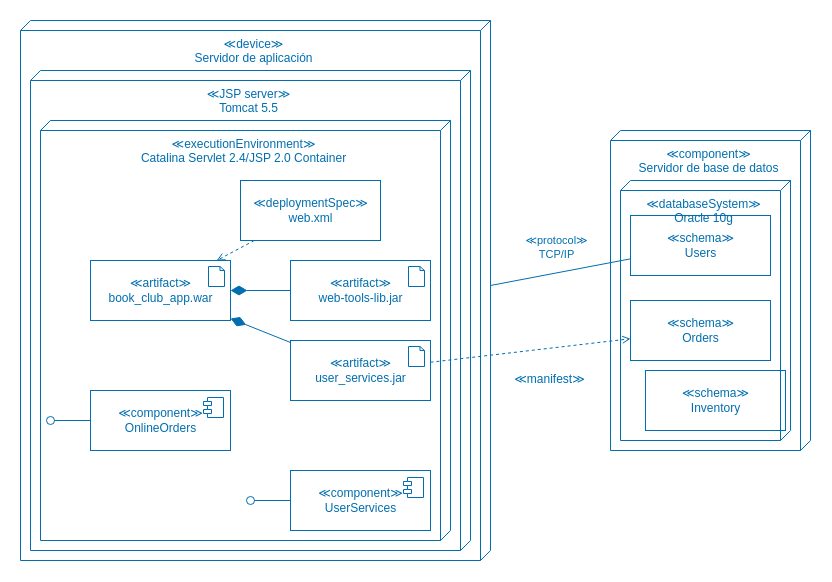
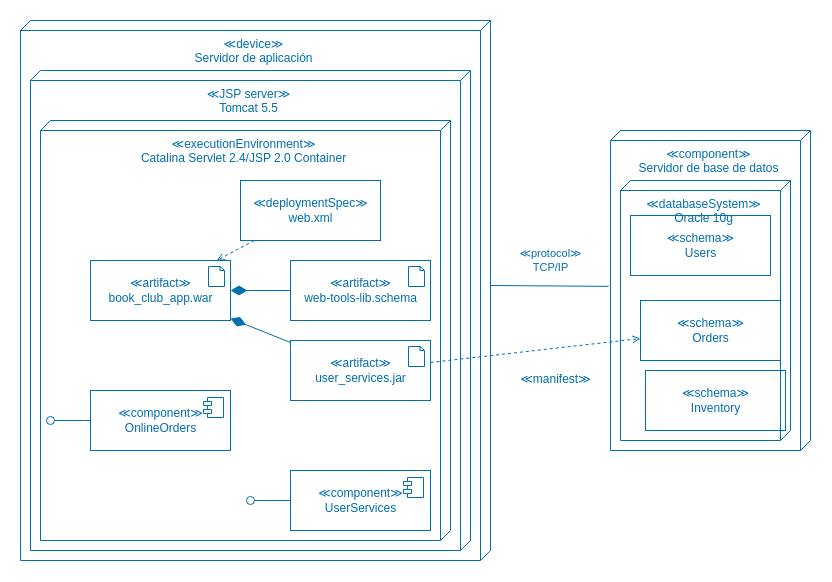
  <mxCell id="0" />
  <mxCell id="1" parent="0" />
  <mxCell id="2" value="≪component≫&lt;br&gt;Servidor de base de datos" style="verticalAlign=top;align=center;shape=cube;size=10;direction=south;fontStyle=0;html=1;boundedLbl=1;spacingLeft=5;fillColor=none;fontColor=#006EAF;strokeColor=#006EAF;" parent="1" vertex="1"><mxGeometry x="610" y="130" width="200" height="320" as="geometry" /></mxCell>
  <mxCell id="3" value="≪databaseSystem≫&lt;br&gt;Oracle 10g" style="verticalAlign=top;align=center;shape=cube;size=10;direction=south;fontStyle=0;html=1;boundedLbl=1;spacingLeft=5;fillColor=none;fontColor=#006EAF;strokeColor=#006EAF;" parent="1" vertex="1"><mxGeometry x="620" y="180" width="170" height="260" as="geometry" /></mxCell>
- <mxCell id="4" value="≪protocol≫&lt;br&gt;TCP/IP" style="edgeStyle=none;html=1;exitX=0;exitY=0;exitDx=265;exitDy=0;exitPerimeter=0;fillColor=#1ba1e2;strokeColor=#006EAF;endArrow=none;endFill=0;fontColor=#006EAF;labelBackgroundColor=none;" parent="1" source="5" target="7" edge="1"><mxGeometry x="0.012" y="25" relative="1" as="geometry"><mxPoint as="offset" /></mxGeometry></mxCell>
+ <mxCell id="4" value="≪protocol≫&lt;br&gt;TCP/IP" style="edgeStyle=none;html=1;exitX=0;exitY=0;exitDx=265;exitDy=0;exitPerimeter=0;entryX=0.487;entryY=1.009;entryDx=0;entryDy=0;entryPerimeter=0;fillColor=#1ba1e2;strokeColor=#006EAF;endArrow=none;endFill=0;fontColor=#006EAF;labelBackgroundColor=none;" parent="1" source="5" target="2" edge="1"><mxGeometry x="0.012" y="25" relative="1" as="geometry"><mxPoint as="offset" /></mxGeometry></mxCell>
  <mxCell id="5" value="≪device≫&lt;br&gt;Servidor de aplicación" style="verticalAlign=top;align=center;shape=cube;size=10;direction=south;fontStyle=0;html=1;boundedLbl=1;spacingLeft=5;fillColor=none;fontColor=#006EAF;strokeColor=#006EAF;" parent="1" vertex="1"><mxGeometry x="20" y="20" width="470" height="540" as="geometry" /></mxCell>
  <mxCell id="6" value="≪JSP server≫&lt;br&gt;Tomcat 5.5" style="verticalAlign=top;align=center;shape=cube;size=10;direction=south;fontStyle=0;html=1;boundedLbl=1;spacingLeft=5;fillColor=none;fontColor=#006EAF;strokeColor=#006EAF;" parent="1" vertex="1"><mxGeometry x="30" y="70" width="440" height="480" as="geometry" /></mxCell>
  <mxCell id="7" value="≪schema≫&lt;br&gt;Users" style="html=1;dropTarget=0;fillColor=none;fontColor=#006EAF;strokeColor=#006EAF;verticalAlign=middle;" parent="1" vertex="1"><mxGeometry x="630" y="215" width="140" height="60" as="geometry" /></mxCell>
  <mxCell id="8" value="≪executionEnvironment≫&lt;br&gt;Catalina Servlet 2.4/JSP 2.0 Container" style="verticalAlign=top;align=center;shape=cube;size=10;direction=south;fontStyle=0;html=1;boundedLbl=1;spacingLeft=5;fillColor=none;fontColor=#006EAF;strokeColor=#006EAF;" parent="1" vertex="1"><mxGeometry x="40" y="120" width="410" height="420" as="geometry" /></mxCell>
  <mxCell id="9" value="" style="group" parent="1" vertex="1" connectable="0"><mxGeometry x="50" y="390" width="180" height="60" as="geometry" /></mxCell>
  <mxCell id="10" value="≪component≫&lt;br&gt;OnlineOrders" style="html=1;dropTarget=0;fillColor=none;fontColor=#006EAF;strokeColor=#006EAF;" parent="9" vertex="1"><mxGeometry x="40" width="140" height="60" as="geometry" /></mxCell>
  <mxCell id="11" value="" style="shape=module;jettyWidth=8;jettyHeight=4;fillColor=none;fontColor=#006EAF;strokeColor=#006EAF;" parent="10" vertex="1"><mxGeometry x="1" width="20" height="20" relative="1" as="geometry"><mxPoint x="-27" y="7" as="offset" /></mxGeometry></mxCell>
  <mxCell id="12" value="" style="html=1;verticalAlign=bottom;labelBackgroundColor=none;startArrow=oval;startFill=0;startSize=8;endArrow=none;fillColor=#1ba1e2;strokeColor=#006EAF;entryX=0;entryY=0.5;entryDx=0;entryDy=0;" parent="9" target="10" edge="1"><mxGeometry x="-1" y="3" relative="1" as="geometry"><mxPoint y="30" as="sourcePoint" /><mxPoint x="480" y="-170" as="targetPoint" /></mxGeometry></mxCell>
  <mxCell id="13" value="" style="endArrow=none;html=1;endSize=12;startArrow=diamondThin;startSize=14;startFill=1;align=left;verticalAlign=bottom;fillColor=#1ba1e2;strokeColor=#006EAF;endFill=0;rounded=0;" parent="1" source="31" target="28" edge="1"><mxGeometry x="-1" y="3" relative="1" as="geometry"><mxPoint x="340" y="510" as="sourcePoint" /><mxPoint x="500" y="510" as="targetPoint" /></mxGeometry></mxCell>
  <mxCell id="14" value="" style="endArrow=none;html=1;endSize=12;startArrow=diamondThin;startSize=14;startFill=1;align=left;verticalAlign=bottom;fillColor=#1ba1e2;strokeColor=#006EAF;endFill=0;rounded=0;" parent="1" source="31" target="25" edge="1"><mxGeometry x="-1" y="3" relative="1" as="geometry"><mxPoint x="240" y="300" as="sourcePoint" /><mxPoint x="340" y="300" as="targetPoint" /></mxGeometry></mxCell>
  <mxCell id="15" value="≪deploymentSpec≫&lt;br&gt;web.xml" style="html=1;dropTarget=0;fillColor=none;fontColor=#006EAF;strokeColor=#006EAF;" parent="1" vertex="1"><mxGeometry x="240" y="180" width="140" height="60" as="geometry" /></mxCell>
  <mxCell id="16" value="" style="endArrow=open;html=1;rounded=0;align=center;verticalAlign=bottom;dashed=1;endFill=0;labelBackgroundColor=none;fillColor=#1ba1e2;strokeColor=#006EAF;" parent="1" source="15" target="31" edge="1"><mxGeometry x="0.143" y="-40" relative="1" as="geometry"><mxPoint x="170" y="330" as="sourcePoint" /><mxPoint x="170" y="400" as="targetPoint" /><mxPoint as="offset" /></mxGeometry></mxCell>
  <mxCell id="17" value="" style="group" parent="1" vertex="1" connectable="0"><mxGeometry x="250" y="470" width="180" height="60" as="geometry" /></mxCell>
  <mxCell id="18" value="≪component≫&lt;br&gt;UserServices" style="html=1;dropTarget=0;fillColor=none;fontColor=#006EAF;strokeColor=#006EAF;" parent="17" vertex="1"><mxGeometry x="40" width="140" height="60" as="geometry" /></mxCell>
  <mxCell id="19" value="" style="shape=module;jettyWidth=8;jettyHeight=4;fillColor=none;fontColor=#006EAF;strokeColor=#006EAF;" parent="18" vertex="1"><mxGeometry x="1" width="20" height="20" relative="1" as="geometry"><mxPoint x="-27" y="7" as="offset" /></mxGeometry></mxCell>
  <mxCell id="20" value="" style="html=1;verticalAlign=bottom;labelBackgroundColor=none;startArrow=oval;startFill=0;startSize=8;endArrow=none;fillColor=#1ba1e2;strokeColor=#006EAF;entryX=0;entryY=0.5;entryDx=0;entryDy=0;" parent="17" target="18" edge="1"><mxGeometry x="-1" y="3" relative="1" as="geometry"><mxPoint y="30" as="sourcePoint" /><mxPoint x="480" y="-170" as="targetPoint" /></mxGeometry></mxCell>
  <mxCell id="21" value="&lt;span style=&quot;color: rgb(0, 110, 175); font-size: 12px;&quot;&gt;≪manifest≫&lt;/span&gt;" style="endArrow=open;html=1;rounded=0;align=center;verticalAlign=bottom;dashed=1;endFill=0;labelBackgroundColor=none;fillColor=#1ba1e2;strokeColor=#006EAF;" parent="1" source="28" target="22" edge="1"><mxGeometry x="0.143" y="-40" relative="1" as="geometry"><mxPoint x="370" y="400" as="sourcePoint" /><mxPoint x="370" y="470" as="targetPoint" /><mxPoint as="offset" /></mxGeometry></mxCell>
- <mxCell id="22" value="≪schema≫&lt;br&gt;Orders" style="html=1;dropTarget=0;fillColor=none;fontColor=#006EAF;strokeColor=#006EAF;verticalAlign=middle;" parent="1" vertex="1"><mxGeometry x="630" y="300" width="140" height="60" as="geometry" /></mxCell>
+ <mxCell id="22" value="≪schema≫&lt;br&gt;Orders" style="html=1;dropTarget=0;fillColor=none;fontColor=#006EAF;strokeColor=#006EAF;verticalAlign=middle;" parent="1" vertex="1"><mxGeometry x="640" y="300" width="140" height="60" as="geometry" /></mxCell>
  <mxCell id="23" value="≪schema≫&lt;br&gt;Inventory" style="html=1;dropTarget=0;fillColor=none;fontColor=#006EAF;strokeColor=#006EAF;verticalAlign=middle;" parent="1" vertex="1"><mxGeometry x="645" y="370" width="140" height="60" as="geometry" /></mxCell>
  <mxCell id="24" value="" style="group" parent="1" vertex="1" connectable="0"><mxGeometry x="290" y="260" width="140" height="60" as="geometry" /></mxCell>
- <mxCell id="25" value="≪artifact≫&lt;br&gt;web-tools-lib.jar" style="html=1;dropTarget=0;fillColor=none;fontColor=#006EAF;strokeColor=#006EAF;" parent="24" vertex="1"><mxGeometry width="140" height="60" as="geometry" /></mxCell>
+ <mxCell id="25" value="≪artifact≫&lt;br&gt;web-tools-lib.schema" style="html=1;dropTarget=0;fillColor=none;fontColor=#006EAF;strokeColor=#006EAF;" parent="24" vertex="1"><mxGeometry width="140" height="60" as="geometry" /></mxCell>
  <mxCell id="26" value="" style="html=1;verticalLabelPosition=bottom;align=center;labelBackgroundColor=#ffffff;verticalAlign=top;strokeWidth=1;strokeColor=#006EAF;shadow=0;dashed=0;shape=mxgraph.ios7.icons.document;fillColor=none;fontColor=#ffffff;" parent="24" vertex="1"><mxGeometry x="118" y="6" width="16" height="20" as="geometry" /></mxCell>
  <mxCell id="27" value="" style="group" parent="1" vertex="1" connectable="0"><mxGeometry x="290" y="340" width="140" height="60" as="geometry" /></mxCell>
  <mxCell id="28" value="≪artifact≫&lt;br&gt;user_services.jar" style="html=1;dropTarget=0;fillColor=none;fontColor=#006EAF;strokeColor=#006EAF;" parent="27" vertex="1"><mxGeometry width="140" height="60" as="geometry" /></mxCell>
  <mxCell id="29" value="" style="html=1;verticalLabelPosition=bottom;align=center;labelBackgroundColor=#ffffff;verticalAlign=top;strokeWidth=1;strokeColor=#006EAF;shadow=0;dashed=0;shape=mxgraph.ios7.icons.document;fillColor=none;fontColor=#ffffff;" parent="27" vertex="1"><mxGeometry x="118" y="6" width="16" height="20" as="geometry" /></mxCell>
  <mxCell id="30" value="" style="group" parent="1" vertex="1" connectable="0"><mxGeometry x="90" y="260" width="140" height="60" as="geometry" /></mxCell>
  <mxCell id="31" value="≪artifact≫&lt;br&gt;book_club_app.war" style="html=1;dropTarget=0;fillColor=none;fontColor=#006EAF;strokeColor=#006EAF;" parent="30" vertex="1"><mxGeometry width="140" height="60" as="geometry" /></mxCell>
  <mxCell id="32" value="" style="html=1;verticalLabelPosition=bottom;align=center;labelBackgroundColor=#ffffff;verticalAlign=top;strokeWidth=1;strokeColor=#006EAF;shadow=0;dashed=0;shape=mxgraph.ios7.icons.document;fillColor=none;fontColor=#ffffff;" parent="30" vertex="1"><mxGeometry x="118" y="6" width="16" height="20" as="geometry" /></mxCell>
